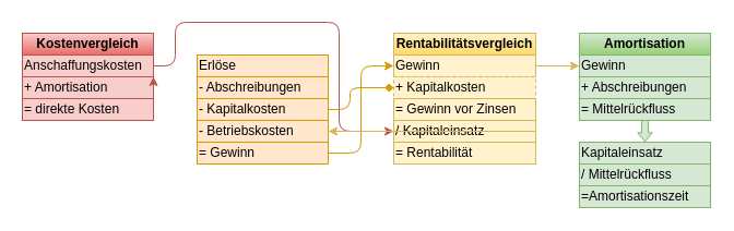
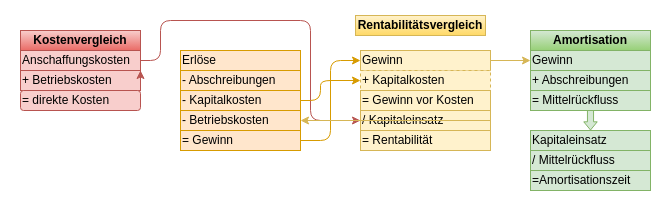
  <mxCell id="0" />
  <mxCell id="1" parent="0" />
  <mxCell id="2" value="" style="shape=flexArrow;endArrow=classic;html=1;exitX=0.5;exitY=0.5;exitDx=0;exitDy=0;entryX=0.5;entryY=0;entryDx=0;entryDy=0;width=6.111;endSize=2.389;endWidth=6.358;fillColor=#d5e8d4;strokeColor=#82b366;exitPerimeter=0;" edge="1" parent="1" source="20" target="21"><mxGeometry width="50" height="50" relative="1" as="geometry"><mxPoint x="600" y="120" as="sourcePoint" /><mxPoint x="610" y="200" as="targetPoint" /></mxGeometry></mxCell>
  <mxCell id="3" value="Anschaffungskosten" style="rounded=0;whiteSpace=wrap;html=1;align=left;fillColor=#f8cecc;strokeColor=#b85450;" vertex="1" parent="1"><mxGeometry x="20" y="50" width="120" height="20" as="geometry" /></mxCell>
- <mxCell id="4" value="+ Amortisation" style="rounded=0;whiteSpace=wrap;html=1;align=left;fillColor=#f8cecc;strokeColor=#b85450;" vertex="1" parent="1"><mxGeometry x="20" y="70" width="120" height="20" as="geometry" /></mxCell>
- <mxCell id="5" value="= direkte Kosten" style="rounded=0;whiteSpace=wrap;html=1;align=left;fillColor=#f8cecc;strokeColor=#b85450;" vertex="1" parent="1"><mxGeometry x="20" y="90" width="120" height="20" as="geometry" /></mxCell>
+ <mxCell id="4" value="+ Betriebskosten" style="rounded=0;whiteSpace=wrap;html=1;align=left;fillColor=#f8cecc;strokeColor=#b85450;" vertex="1" parent="1"><mxGeometry x="20" y="70" width="120" height="20" as="geometry" /></mxCell>
+ <mxCell id="5" value="= direkte Kosten" style="whiteSpace=wrap;html=1;align=left;fillColor=#f8cecc;strokeColor=#b85450;rounded=1;" vertex="1" parent="1"><mxGeometry x="20" y="90" width="120" height="20" as="geometry" /></mxCell>
  <mxCell id="6" value="Erlöse" style="rounded=0;whiteSpace=wrap;html=1;align=left;fillColor=#ffe6cc;strokeColor=#d79b00;" vertex="1" parent="1"><mxGeometry x="180" y="50" width="120" height="20" as="geometry" /></mxCell>
  <mxCell id="7" value="- Abschreibungen" style="rounded=0;whiteSpace=wrap;html=1;align=left;fillColor=#ffe6cc;strokeColor=#d79b00;" vertex="1" parent="1"><mxGeometry x="180" y="70" width="120" height="20" as="geometry" /></mxCell>
  <mxCell id="8" value="- Kapitalkosten" style="rounded=0;whiteSpace=wrap;html=1;align=left;fillColor=#ffe6cc;strokeColor=#d79b00;" vertex="1" parent="1"><mxGeometry x="180" y="90" width="120" height="20" as="geometry" /></mxCell>
  <mxCell id="9" value="- Betriebskosten" style="rounded=0;whiteSpace=wrap;html=1;align=left;fillColor=#ffe6cc;strokeColor=#d79b00;" vertex="1" parent="1"><mxGeometry x="180" y="110" width="120" height="20" as="geometry" /></mxCell>
  <mxCell id="10" value="= Gewinn" style="rounded=0;whiteSpace=wrap;html=1;align=left;fillColor=#ffe6cc;strokeColor=#d79b00;" vertex="1" parent="1"><mxGeometry x="180" y="130" width="120" height="20" as="geometry" /></mxCell>
  <mxCell id="11" value="" style="endArrow=classic;html=1;edgeStyle=elbowEdgeStyle;exitX=1;exitY=0.5;exitDx=0;exitDy=0;fillColor=#f8cecc;strokeColor=#b85450;" edge="1" parent="1" source="4" target="3"><mxGeometry width="50" height="50" relative="1" as="geometry"><mxPoint x="140" y="220" as="sourcePoint" /><mxPoint x="190" y="170" as="targetPoint" /></mxGeometry></mxCell>
  <mxCell id="12" value="Gewinn" style="rounded=0;whiteSpace=wrap;html=1;align=left;fillColor=#fff2cc;strokeColor=#d6b656;" vertex="1" parent="1"><mxGeometry x="360" y="50" width="130" height="20" as="geometry" /></mxCell>
  <mxCell id="13" value="+ Kapitalkosten" style="rounded=0;whiteSpace=wrap;html=1;align=left;fillColor=#fff2cc;strokeColor=#d6b656;dashed=1;" vertex="1" parent="1"><mxGeometry x="360" y="70" width="130" height="20" as="geometry" /></mxCell>
- <mxCell id="14" value="= Gewinn vor Zinsen" style="rounded=0;whiteSpace=wrap;html=1;align=left;fillColor=#fff2cc;strokeColor=#d6b656;" vertex="1" parent="1"><mxGeometry x="360" y="90" width="130" height="20" as="geometry" /></mxCell>
+ <mxCell id="14" value="= Gewinn vor Kosten" style="rounded=0;whiteSpace=wrap;html=1;align=left;fillColor=#fff2cc;strokeColor=#d6b656;" vertex="1" parent="1"><mxGeometry x="360" y="90" width="130" height="20" as="geometry" /></mxCell>
  <mxCell id="15" value="/ Kapitaleinsatz" style="rounded=0;whiteSpace=wrap;html=1;align=left;fillColor=#fff2cc;strokeColor=#d6b656;" vertex="1" parent="1"><mxGeometry x="360" y="110" width="130" height="20" as="geometry" /></mxCell>
  <mxCell id="16" value="= Rentabilität" style="rounded=0;whiteSpace=wrap;html=1;align=left;fillColor=#fff2cc;strokeColor=#d6b656;" vertex="1" parent="1"><mxGeometry x="360" y="130" width="130" height="20" as="geometry" /></mxCell>
  <mxCell id="17" value="" style="endArrow=classic;html=1;exitX=1;exitY=0.5;exitDx=0;exitDy=0;entryX=0;entryY=0.5;entryDx=0;entryDy=0;edgeStyle=elbowEdgeStyle;fillColor=#ffe6cc;strokeColor=#d79b00;" edge="1" parent="1" source="10" target="12"><mxGeometry width="50" height="50" relative="1" as="geometry"><mxPoint x="300" y="230" as="sourcePoint" /><mxPoint x="350" y="180" as="targetPoint" /><Array as="points" /></mxGeometry></mxCell>
  <mxCell id="18" value="Gewinn" style="rounded=0;whiteSpace=wrap;html=1;align=left;fillColor=#d5e8d4;strokeColor=#82b366;" vertex="1" parent="1"><mxGeometry x="530" y="50" width="120" height="20" as="geometry" /></mxCell>
  <mxCell id="19" value="+ Abschreibungen" style="rounded=0;whiteSpace=wrap;html=1;align=left;fillColor=#d5e8d4;strokeColor=#82b366;" vertex="1" parent="1"><mxGeometry x="530" y="70" width="120" height="20" as="geometry" /></mxCell>
  <mxCell id="20" value="= Mittelrückfluss" style="rounded=0;whiteSpace=wrap;html=1;align=left;fillColor=#d5e8d4;strokeColor=#82b366;" vertex="1" parent="1"><mxGeometry x="530" y="90" width="120" height="20" as="geometry" /></mxCell>
  <mxCell id="21" value="Kapitaleinsatz" style="rounded=0;whiteSpace=wrap;html=1;align=left;fillColor=#d5e8d4;strokeColor=#82b366;" vertex="1" parent="1"><mxGeometry x="530" y="130" width="120" height="20" as="geometry" /></mxCell>
  <mxCell id="22" value="/ Mittelrückfluss" style="rounded=0;whiteSpace=wrap;html=1;align=left;fillColor=#d5e8d4;strokeColor=#82b366;" vertex="1" parent="1"><mxGeometry x="530" y="150" width="120" height="20" as="geometry" /></mxCell>
  <mxCell id="23" value="=Amortisationszeit" style="rounded=0;whiteSpace=wrap;html=1;align=left;fillColor=#d5e8d4;strokeColor=#82b366;" vertex="1" parent="1"><mxGeometry x="530" y="170" width="120" height="20" as="geometry" /></mxCell>
  <mxCell id="24" value="" style="endArrow=classic;html=1;exitX=1;exitY=0.5;exitDx=0;exitDy=0;entryX=0;entryY=0.5;entryDx=0;entryDy=0;fillColor=#f8cecc;strokeColor=#b85450;" edge="1" parent="1" source="3" target="15"><mxGeometry width="50" height="50" relative="1" as="geometry"><mxPoint x="260" y="260" as="sourcePoint" /><mxPoint x="310" y="210" as="targetPoint" /><Array as="points"><mxPoint x="160" y="60" /><mxPoint x="160" y="20" /><mxPoint x="310" y="20" /><mxPoint x="310" y="120" /></Array></mxGeometry></mxCell>
- <mxCell id="25" value="" style="endArrow=diamond;html=1;exitX=1;exitY=0.5;exitDx=0;exitDy=0;entryX=0;entryY=0.5;entryDx=0;entryDy=0;edgeStyle=elbowEdgeStyle;fillColor=#ffe6cc;strokeColor=#d79b00;" edge="1" parent="1" source="8" target="13"><mxGeometry width="50" height="50" relative="1" as="geometry"><mxPoint x="350" y="240" as="sourcePoint" /><mxPoint x="400" y="190" as="targetPoint" /><Array as="points"><mxPoint x="320" y="100" /></Array></mxGeometry></mxCell>
+ <mxCell id="25" value="" style="endArrow=classic;html=1;exitX=1;exitY=0.5;exitDx=0;exitDy=0;entryX=0;entryY=0.5;entryDx=0;entryDy=0;edgeStyle=elbowEdgeStyle;fillColor=#ffe6cc;strokeColor=#d79b00;" edge="1" parent="1" source="8" target="13"><mxGeometry width="50" height="50" relative="1" as="geometry"><mxPoint x="350" y="240" as="sourcePoint" /><mxPoint x="400" y="190" as="targetPoint" /><Array as="points"><mxPoint x="320" y="100" /></Array></mxGeometry></mxCell>
  <mxCell id="26" value="" style="endArrow=classic;html=1;entryX=0;entryY=0.5;entryDx=0;entryDy=0;exitX=1;exitY=0.5;exitDx=0;exitDy=0;fillColor=#fff2cc;strokeColor=#d6b656;" edge="1" parent="1" source="12" target="18"><mxGeometry width="50" height="50" relative="1" as="geometry"><mxPoint x="510" y="210" as="sourcePoint" /><mxPoint x="560" y="160" as="targetPoint" /></mxGeometry></mxCell>
  <mxCell id="27" value="" style="endArrow=classic;html=1;exitX=1;exitY=0.5;exitDx=0;exitDy=0;edgeStyle=elbowEdgeStyle;fillColor=#fff2cc;strokeColor=#d6b656;" edge="1" parent="1" source="15" target="9"><mxGeometry width="50" height="50" relative="1" as="geometry"><mxPoint x="460" y="210" as="sourcePoint" /><mxPoint x="510" y="160" as="targetPoint" /></mxGeometry></mxCell>
  <mxCell id="28" value="Kostenvergleich" style="rounded=0;whiteSpace=wrap;html=1;align=center;fillColor=#f8cecc;strokeColor=#b85450;gradientColor=#ea6b66;fontStyle=1" vertex="1" parent="1"><mxGeometry x="20" y="30" width="120" height="20" as="geometry" /></mxCell>
- <mxCell id="29" value="Rentabilitätsvergleich" style="rounded=0;whiteSpace=wrap;html=1;align=center;fillColor=#fff2cc;strokeColor=#d6b656;gradientColor=#ffd966;fontStyle=1" vertex="1" parent="1"><mxGeometry x="360" y="30" width="130" height="20" as="geometry" /></mxCell>
+ <mxCell id="29" value="Rentabilitätsvergleich" style="rounded=0;whiteSpace=wrap;html=1;align=center;fillColor=#fff2cc;strokeColor=#d6b656;gradientColor=#ffd966;fontStyle=1" vertex="1" parent="1"><mxGeometry x="355" y="15" width="130" height="20" as="geometry" /></mxCell>
  <mxCell id="30" value="Amortisation" style="rounded=0;whiteSpace=wrap;html=1;align=center;fillColor=#d5e8d4;strokeColor=#82b366;gradientColor=#97d077;fontStyle=1" vertex="1" parent="1"><mxGeometry x="530" y="30" width="120" height="20" as="geometry" /></mxCell>
